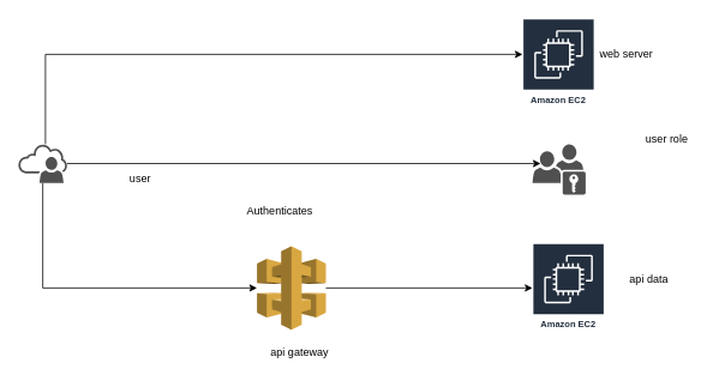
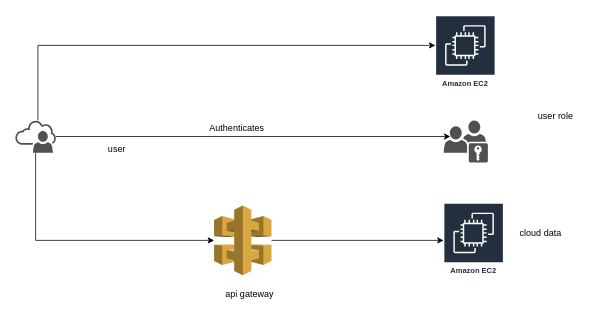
  <mxCell id="0" />
  <mxCell id="1" parent="0" />
  <mxCell id="2" style="edgeStyle=orthogonalEdgeStyle;rounded=0;orthogonalLoop=1;jettySize=auto;html=1;entryX=0.153;entryY=0.384;entryDx=0;entryDy=0;entryPerimeter=0;" edge="1" parent="1" source="5" target="7"><mxGeometry relative="1" as="geometry" /></mxCell>
  <mxCell id="3" style="edgeStyle=orthogonalEdgeStyle;rounded=0;orthogonalLoop=1;jettySize=auto;html=1;" edge="1" parent="1" source="5" target="10"><mxGeometry relative="1" as="geometry"><Array as="points"><mxPoint x="47" y="320" /></Array></mxGeometry></mxCell>
  <mxCell id="4" style="edgeStyle=orthogonalEdgeStyle;rounded=0;orthogonalLoop=1;jettySize=auto;html=1;" edge="1" parent="1" source="5" target="6"><mxGeometry relative="1" as="geometry"><mxPoint x="570" y="60" as="targetPoint" /><Array as="points"><mxPoint x="50" y="60" /></Array></mxGeometry></mxCell>
  <mxCell id="5" value="" style="pointerEvents=1;shadow=0;dashed=0;html=1;strokeColor=none;fillColor=#505050;labelPosition=center;verticalLabelPosition=bottom;verticalAlign=top;outlineConnect=0;align=center;shape=mxgraph.office.users.online_user;" vertex="1" parent="1"><mxGeometry x="20" y="160" width="54" height="43" as="geometry" /></mxCell>
  <mxCell id="6" value="Amazon EC2" style="outlineConnect=0;fontColor=#232F3E;gradientColor=none;strokeColor=#ffffff;fillColor=#232F3E;dashed=0;verticalLabelPosition=middle;verticalAlign=bottom;align=center;html=1;whiteSpace=wrap;fontSize=10;fontStyle=1;spacing=3;shape=mxgraph.aws4.productIcon;prIcon=mxgraph.aws4.ec2;" vertex="1" parent="1"><mxGeometry x="580" y="20" width="80" height="100" as="geometry" /></mxCell>
  <mxCell id="7" value="" style="pointerEvents=1;shadow=0;dashed=0;html=1;strokeColor=none;fillColor=#505050;labelPosition=center;verticalLabelPosition=bottom;verticalAlign=top;outlineConnect=0;align=center;shape=mxgraph.office.users.role_group;" vertex="1" parent="1"><mxGeometry x="591" y="160" width="59" height="56" as="geometry" /></mxCell>
  <mxCell id="8" value="Amazon EC2" style="outlineConnect=0;fontColor=#232F3E;gradientColor=none;strokeColor=#ffffff;fillColor=#232F3E;dashed=0;verticalLabelPosition=middle;verticalAlign=bottom;align=center;html=1;whiteSpace=wrap;fontSize=10;fontStyle=1;spacing=3;shape=mxgraph.aws4.productIcon;prIcon=mxgraph.aws4.ec2;" vertex="1" parent="1"><mxGeometry x="591" y="270" width="80" height="100" as="geometry" /></mxCell>
  <mxCell id="9" style="edgeStyle=orthogonalEdgeStyle;rounded=0;orthogonalLoop=1;jettySize=auto;html=1;" edge="1" parent="1" source="10" target="8"><mxGeometry relative="1" as="geometry" /></mxCell>
  <mxCell id="10" value="" style="outlineConnect=0;dashed=0;verticalLabelPosition=bottom;verticalAlign=top;align=center;html=1;shape=mxgraph.aws3.api_gateway;fillColor=#D9A741;gradientColor=none;" vertex="1" parent="1"><mxGeometry x="285" y="273.5" width="76.5" height="93" as="geometry" /></mxCell>
- <mxCell id="11" value="web server" style="text;html=1;align=center;verticalAlign=middle;resizable=0;points=[];autosize=1;" vertex="1" parent="1"><mxGeometry x="660" y="50" width="70" height="20" as="geometry" /></mxCell>
- <mxCell id="12" value="api data" style="text;html=1;align=center;verticalAlign=middle;resizable=0;points=[];autosize=1;" vertex="1" parent="1"><mxGeometry x="685" y="300" width="70" height="20" as="geometry" /></mxCell>
+ <mxCell id="12" value="cloud data" style="text;html=1;align=center;verticalAlign=middle;resizable=0;points=[];autosize=1;" vertex="1" parent="1"><mxGeometry x="685" y="300" width="70" height="20" as="geometry" /></mxCell>
  <mxCell id="13" value="api gateway" style="text;html=1;align=center;verticalAlign=middle;resizable=0;points=[];autosize=1;" vertex="1" parent="1"><mxGeometry x="291.5" y="381.5" width="80" height="20" as="geometry" /></mxCell>
  <mxCell id="14" value="user" style="text;html=1;align=center;verticalAlign=middle;resizable=0;points=[];autosize=1;" vertex="1" parent="1"><mxGeometry x="135" y="188" width="40" height="20" as="geometry" /></mxCell>
- <mxCell id="15" value="Authenticates" style="text;html=1;align=center;verticalAlign=middle;resizable=0;points=[];autosize=1;" vertex="1" parent="1"><mxGeometry x="265" y="225" width="90" height="20" as="geometry" /></mxCell>
+ <mxCell id="15" value="Authenticates" style="text;html=1;align=center;verticalAlign=middle;resizable=0;points=[];autosize=1;" vertex="1" parent="1"><mxGeometry x="270" y="160" width="90" height="20" as="geometry" /></mxCell>
  <mxCell id="16" value="user role" style="text;html=1;align=center;verticalAlign=middle;resizable=0;points=[];autosize=1;" vertex="1" parent="1"><mxGeometry x="710" y="145" width="60" height="20" as="geometry" /></mxCell>
